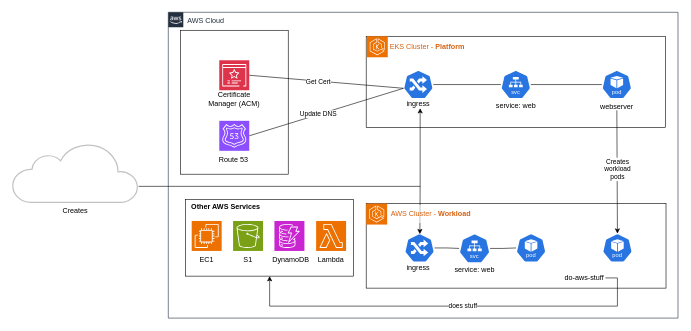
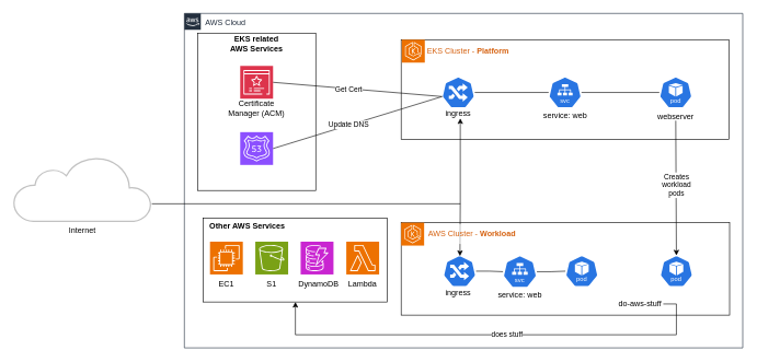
  <mxCell id="0" />
  <mxCell id="1" parent="0" />
  <mxCell id="2" value="AWS Cloud" style="points=[[0,0],[0.25,0],[0.5,0],[0.75,0],[1,0],[1,0.25],[1,0.5],[1,0.75],[1,1],[0.75,1],[0.5,1],[0.25,1],[0,1],[0,0.75],[0,0.5],[0,0.25]];outlineConnect=0;gradientColor=none;html=1;whiteSpace=wrap;fontSize=12;fontStyle=0;container=1;pointerEvents=0;collapsible=0;recursiveResize=0;shape=mxgraph.aws4.group;grIcon=mxgraph.aws4.group_aws_cloud_alt;strokeColor=#232F3E;fillColor=none;verticalAlign=top;align=left;spacingLeft=30;fontColor=#232F3E;dashed=0;" vertex="1" parent="1"><mxGeometry x="280" y="20" width="850" height="510" as="geometry" /></mxCell>
  <mxCell id="3" value="" style="rounded=0;whiteSpace=wrap;html=1;" vertex="1" parent="2"><mxGeometry x="330" y="319" width="500" height="141" as="geometry" /></mxCell>
  <mxCell id="4" value="" style="rounded=0;whiteSpace=wrap;html=1;" vertex="1" parent="2"><mxGeometry x="330" y="40" width="499" height="152" as="geometry" /></mxCell>
  <mxCell id="5" value="" style="sketch=0;points=[[0,0,0],[0.25,0,0],[0.5,0,0],[0.75,0,0],[1,0,0],[0,1,0],[0.25,1,0],[0.5,1,0],[0.75,1,0],[1,1,0],[0,0.25,0],[0,0.5,0],[0,0.75,0],[1,0.25,0],[1,0.5,0],[1,0.75,0]];outlineConnect=0;fontColor=#232F3E;fillColor=#ED7100;strokeColor=#ffffff;dashed=0;verticalLabelPosition=bottom;verticalAlign=top;align=center;html=1;fontSize=12;fontStyle=0;aspect=fixed;shape=mxgraph.aws4.resourceIcon;resIcon=mxgraph.aws4.eks;" vertex="1" parent="2"><mxGeometry x="331" y="40" width="35" height="35" as="geometry" /></mxCell>
  <mxCell id="6" value="&lt;font color=&quot;#d5600e&quot;&gt;EKS Cluster - &lt;b&gt;Platform&lt;/b&gt;&lt;/font&gt;" style="text;html=1;align=center;verticalAlign=middle;whiteSpace=wrap;rounded=0;" vertex="1" parent="2"><mxGeometry x="367" y="42.5" width="130" height="30" as="geometry" /></mxCell>
  <mxCell id="7" value="" style="aspect=fixed;sketch=0;html=1;dashed=0;whitespace=wrap;verticalLabelPosition=bottom;verticalAlign=top;fillColor=#2875E2;strokeColor=#ffffff;points=[[0.005,0.63,0],[0.1,0.2,0],[0.9,0.2,0],[0.5,0,0],[0.995,0.63,0],[0.72,0.99,0],[0.5,1,0],[0.28,0.99,0]];shape=mxgraph.kubernetes.icon2;prIcon=ing" vertex="1" parent="2"><mxGeometry x="392" y="96.5" width="50" height="48" as="geometry" /></mxCell>
  <mxCell id="8" style="rounded=0;orthogonalLoop=1;jettySize=auto;html=1;endArrow=none;endFill=0;" edge="1" parent="2" source="9" target="7"><mxGeometry relative="1" as="geometry" /></mxCell>
  <mxCell id="9" value="" style="aspect=fixed;sketch=0;html=1;dashed=0;whitespace=wrap;verticalLabelPosition=bottom;verticalAlign=top;fillColor=#2875E2;strokeColor=#ffffff;points=[[0.005,0.63,0],[0.1,0.2,0],[0.9,0.2,0],[0.5,0,0],[0.995,0.63,0],[0.72,0.99,0],[0.5,1,0],[0.28,0.99,0]];shape=mxgraph.kubernetes.icon2;kubernetesLabel=1;prIcon=svc" vertex="1" parent="2"><mxGeometry x="554.5" y="96.5" width="50" height="48" as="geometry" /></mxCell>
  <mxCell id="10" value="ingress" style="text;html=1;align=center;verticalAlign=middle;whiteSpace=wrap;rounded=0;" vertex="1" parent="2"><mxGeometry x="387" y="140" width="60" height="23.5" as="geometry" /></mxCell>
  <mxCell id="11" value="service: web" style="text;html=1;align=center;verticalAlign=middle;whiteSpace=wrap;rounded=0;" vertex="1" parent="2"><mxGeometry x="544.5" y="148.5" width="70" height="15" as="geometry" /></mxCell>
  <mxCell id="12" style="rounded=0;orthogonalLoop=1;jettySize=auto;html=1;endArrow=none;endFill=0;" edge="1" parent="2" source="13" target="9"><mxGeometry relative="1" as="geometry" /></mxCell>
  <mxCell id="13" value="" style="aspect=fixed;sketch=0;html=1;dashed=0;whitespace=wrap;verticalLabelPosition=bottom;verticalAlign=top;fillColor=#2875E2;strokeColor=#ffffff;points=[[0.005,0.63,0],[0.1,0.2,0],[0.9,0.2,0],[0.5,0,0],[0.995,0.63,0],[0.72,0.99,0],[0.5,1,0],[0.28,0.99,0]];shape=mxgraph.kubernetes.icon2;kubernetesLabel=1;prIcon=pod" vertex="1" parent="2"><mxGeometry x="723" y="96.5" width="50" height="48" as="geometry" /></mxCell>
  <mxCell id="14" value="webserver" style="text;html=1;align=center;verticalAlign=middle;whiteSpace=wrap;rounded=0;" vertex="1" parent="2"><mxGeometry x="723" y="152" width="50" height="11.5" as="geometry" /></mxCell>
  <mxCell id="15" style="rounded=0;orthogonalLoop=1;jettySize=auto;html=1;entryX=0.5;entryY=0;entryDx=0;entryDy=0;entryPerimeter=0;" edge="1" parent="2" source="14" target="18"><mxGeometry relative="1" as="geometry" /></mxCell>
  <mxCell id="16" value="Creates&lt;br&gt;workload&lt;br&gt;pods" style="edgeLabel;html=1;align=center;verticalAlign=middle;resizable=0;points=[];" vertex="1" connectable="0" parent="15"><mxGeometry x="0.151" y="4" relative="1" as="geometry"><mxPoint x="-4" y="-20" as="offset" /></mxGeometry></mxCell>
  <mxCell id="17" value="" style="sketch=0;points=[[0,0,0],[0.25,0,0],[0.5,0,0],[0.75,0,0],[1,0,0],[0,1,0],[0.25,1,0],[0.5,1,0],[0.75,1,0],[1,1,0],[0,0.25,0],[0,0.5,0],[0,0.75,0],[1,0.25,0],[1,0.5,0],[1,0.75,0]];outlineConnect=0;fontColor=#232F3E;fillColor=#ED7100;strokeColor=#ffffff;dashed=0;verticalLabelPosition=bottom;verticalAlign=top;align=center;html=1;fontSize=12;fontStyle=0;aspect=fixed;shape=mxgraph.aws4.resourceIcon;resIcon=mxgraph.aws4.eks;" vertex="1" parent="2"><mxGeometry x="330" y="319" width="35" height="35" as="geometry" /></mxCell>
  <mxCell id="18" value="" style="aspect=fixed;sketch=0;html=1;dashed=0;whitespace=wrap;verticalLabelPosition=bottom;verticalAlign=top;fillColor=#2875E2;strokeColor=#ffffff;points=[[0.005,0.63,0],[0.1,0.2,0],[0.9,0.2,0],[0.5,0,0],[0.995,0.63,0],[0.72,0.99,0],[0.5,1,0],[0.28,0.99,0]];shape=mxgraph.kubernetes.icon2;kubernetesLabel=1;prIcon=pod" vertex="1" parent="2"><mxGeometry x="724" y="369" width="50" height="48" as="geometry" /></mxCell>
  <mxCell id="19" style="edgeStyle=orthogonalEdgeStyle;rounded=0;orthogonalLoop=1;jettySize=auto;html=1;entryX=0.5;entryY=1;entryDx=0;entryDy=0;" edge="1" parent="2" source="21" target="29"><mxGeometry relative="1" as="geometry"><Array as="points"><mxPoint x="749" y="490" /><mxPoint x="169" y="490" /></Array></mxGeometry></mxCell>
  <mxCell id="20" value="does stuff" style="edgeLabel;html=1;align=center;verticalAlign=middle;resizable=0;points=[];" vertex="1" connectable="0" parent="19"><mxGeometry x="-0.064" y="-1" relative="1" as="geometry"><mxPoint as="offset" /></mxGeometry></mxCell>
  <mxCell id="21" value="do-aws-stuff" style="text;html=1;align=center;verticalAlign=middle;whiteSpace=wrap;rounded=0;" vertex="1" parent="2"><mxGeometry x="659" y="433.5" width="70" height="19" as="geometry" /></mxCell>
  <mxCell id="22" value="" style="aspect=fixed;sketch=0;html=1;dashed=0;whitespace=wrap;verticalLabelPosition=bottom;verticalAlign=top;fillColor=#2875E2;strokeColor=#ffffff;points=[[0.005,0.63,0],[0.1,0.2,0],[0.9,0.2,0],[0.5,0,0],[0.995,0.63,0],[0.72,0.99,0],[0.5,1,0],[0.28,0.99,0]];shape=mxgraph.kubernetes.icon2;kubernetesLabel=1;prIcon=pod" vertex="1" parent="2"><mxGeometry x="580" y="369" width="50" height="48" as="geometry" /></mxCell>
  <mxCell id="23" style="edgeStyle=orthogonalEdgeStyle;rounded=0;orthogonalLoop=1;jettySize=auto;html=1;endArrow=none;endFill=0;" edge="1" parent="2" source="24" target="26"><mxGeometry relative="1" as="geometry" /></mxCell>
  <mxCell id="24" value="" style="aspect=fixed;sketch=0;html=1;dashed=0;whitespace=wrap;verticalLabelPosition=bottom;verticalAlign=top;fillColor=#2875E2;strokeColor=#ffffff;points=[[0.005,0.63,0],[0.1,0.2,0],[0.9,0.2,0],[0.5,0,0],[0.995,0.63,0],[0.72,0.99,0],[0.5,1,0],[0.28,0.99,0]];shape=mxgraph.kubernetes.icon2;prIcon=ing" vertex="1" parent="2"><mxGeometry x="394" y="369" width="50" height="48" as="geometry" /></mxCell>
  <mxCell id="25" style="edgeStyle=orthogonalEdgeStyle;rounded=0;orthogonalLoop=1;jettySize=auto;html=1;endArrow=none;endFill=0;" edge="1" parent="2" source="26" target="22"><mxGeometry relative="1" as="geometry" /></mxCell>
  <mxCell id="26" value="" style="aspect=fixed;sketch=0;html=1;dashed=0;whitespace=wrap;verticalLabelPosition=bottom;verticalAlign=top;fillColor=#2875E2;strokeColor=#ffffff;points=[[0.005,0.63,0],[0.1,0.2,0],[0.9,0.2,0],[0.5,0,0],[0.995,0.63,0],[0.72,0.99,0],[0.5,1,0],[0.28,0.99,0]];shape=mxgraph.kubernetes.icon2;kubernetesLabel=1;prIcon=svc" vertex="1" parent="2"><mxGeometry x="485" y="369" width="51.56" height="49.5" as="geometry" /></mxCell>
  <mxCell id="27" value="ingress" style="text;html=1;align=center;verticalAlign=middle;whiteSpace=wrap;rounded=0;" vertex="1" parent="2"><mxGeometry x="387" y="418.5" width="60" height="17.5" as="geometry" /></mxCell>
  <mxCell id="28" value="service: web" style="text;html=1;align=center;verticalAlign=middle;whiteSpace=wrap;rounded=0;" vertex="1" parent="2"><mxGeometry x="475.78" y="421" width="70" height="15" as="geometry" /></mxCell>
  <mxCell id="29" value="" style="rounded=0;whiteSpace=wrap;html=1;" vertex="1" parent="2"><mxGeometry x="29" y="312" width="280" height="128" as="geometry" /></mxCell>
  <mxCell id="30" value="" style="sketch=0;points=[[0,0,0],[0.25,0,0],[0.5,0,0],[0.75,0,0],[1,0,0],[0,1,0],[0.25,1,0],[0.5,1,0],[0.75,1,0],[1,1,0],[0,0.25,0],[0,0.5,0],[0,0.75,0],[1,0.25,0],[1,0.5,0],[1,0.75,0]];outlineConnect=0;fontColor=#232F3E;fillColor=#ED7100;strokeColor=#ffffff;dashed=0;verticalLabelPosition=bottom;verticalAlign=top;align=center;html=1;fontSize=12;fontStyle=0;aspect=fixed;shape=mxgraph.aws4.resourceIcon;resIcon=mxgraph.aws4.ec2;" vertex="1" parent="2"><mxGeometry x="39" y="348" width="50" height="50" as="geometry" /></mxCell>
  <mxCell id="31" value="" style="sketch=0;points=[[0,0,0],[0.25,0,0],[0.5,0,0],[0.75,0,0],[1,0,0],[0,1,0],[0.25,1,0],[0.5,1,0],[0.75,1,0],[1,1,0],[0,0.25,0],[0,0.5,0],[0,0.75,0],[1,0.25,0],[1,0.5,0],[1,0.75,0]];outlineConnect=0;fontColor=#232F3E;fillColor=#7AA116;strokeColor=#ffffff;dashed=0;verticalLabelPosition=bottom;verticalAlign=top;align=center;html=1;fontSize=12;fontStyle=0;aspect=fixed;shape=mxgraph.aws4.resourceIcon;resIcon=mxgraph.aws4.s3;" vertex="1" parent="2"><mxGeometry x="108" y="348" width="50" height="50" as="geometry" /></mxCell>
  <mxCell id="32" value="" style="sketch=0;points=[[0,0,0],[0.25,0,0],[0.5,0,0],[0.75,0,0],[1,0,0],[0,1,0],[0.25,1,0],[0.5,1,0],[0.75,1,0],[1,1,0],[0,0.25,0],[0,0.5,0],[0,0.75,0],[1,0.25,0],[1,0.5,0],[1,0.75,0]];outlineConnect=0;fontColor=#232F3E;fillColor=#ED7100;strokeColor=#ffffff;dashed=0;verticalLabelPosition=bottom;verticalAlign=top;align=center;html=1;fontSize=12;fontStyle=0;aspect=fixed;shape=mxgraph.aws4.resourceIcon;resIcon=mxgraph.aws4.lambda;" vertex="1" parent="2"><mxGeometry x="246.5" y="348" width="50" height="50" as="geometry" /></mxCell>
  <mxCell id="33" value="" style="sketch=0;points=[[0,0,0],[0.25,0,0],[0.5,0,0],[0.75,0,0],[1,0,0],[0,1,0],[0.25,1,0],[0.5,1,0],[0.75,1,0],[1,1,0],[0,0.25,0],[0,0.5,0],[0,0.75,0],[1,0.25,0],[1,0.5,0],[1,0.75,0]];outlineConnect=0;fontColor=#232F3E;fillColor=#C925D1;strokeColor=#ffffff;dashed=0;verticalLabelPosition=bottom;verticalAlign=top;align=center;html=1;fontSize=12;fontStyle=0;aspect=fixed;shape=mxgraph.aws4.resourceIcon;resIcon=mxgraph.aws4.dynamodb;" vertex="1" parent="2"><mxGeometry x="177" y="348" width="50" height="50" as="geometry" /></mxCell>
  <mxCell id="34" value="&lt;b&gt;Other AWS Services&lt;/b&gt;" style="text;html=1;align=center;verticalAlign=middle;whiteSpace=wrap;rounded=0;" vertex="1" parent="2"><mxGeometry x="30" y="310" width="132" height="30" as="geometry" /></mxCell>
  <mxCell id="35" value="EC1" style="text;html=1;align=center;verticalAlign=middle;whiteSpace=wrap;rounded=0;" vertex="1" parent="2"><mxGeometry x="34" y="398" width="60" height="30" as="geometry" /></mxCell>
  <mxCell id="36" value="S1" style="text;html=1;align=center;verticalAlign=middle;whiteSpace=wrap;rounded=0;" vertex="1" parent="2"><mxGeometry x="113.25" y="398" width="39.5" height="30" as="geometry" /></mxCell>
  <mxCell id="37" value="Lambda" style="text;html=1;align=center;verticalAlign=middle;whiteSpace=wrap;rounded=0;" vertex="1" parent="2"><mxGeometry x="241" y="398" width="61" height="30" as="geometry" /></mxCell>
  <mxCell id="38" value="DynamoDB" style="text;html=1;align=center;verticalAlign=middle;whiteSpace=wrap;rounded=0;" vertex="1" parent="2"><mxGeometry x="162" y="398" width="85" height="30" as="geometry" /></mxCell>
  <mxCell id="39" value="" style="endArrow=classic;html=1;rounded=0;" edge="1" parent="2"><mxGeometry width="50" height="50" relative="1" as="geometry"><mxPoint x="420" y="290" as="sourcePoint" /><mxPoint x="419.5" y="370" as="targetPoint" /></mxGeometry></mxCell>
  <mxCell id="40" value="&lt;font color=&quot;#d5600e&quot;&gt;AWS Cluster - &lt;b&gt;Workload&lt;/b&gt;&lt;/font&gt;" style="text;html=1;align=center;verticalAlign=middle;whiteSpace=wrap;rounded=0;fillColor=default;fillStyle=solid;opacity=60;" vertex="1" parent="2"><mxGeometry x="366" y="321.5" width="144" height="30" as="geometry" /></mxCell>
  <mxCell id="41" value="" style="rounded=0;whiteSpace=wrap;html=1;" vertex="1" parent="1"><mxGeometry x="300" y="50" width="180" height="240" as="geometry" /></mxCell>
+ <mxCell id="42" value="&lt;b&gt;EKS related&lt;/b&gt;&lt;div&gt;&lt;b&gt;AWS Services&lt;/b&gt;&lt;/div&gt;" style="text;html=1;align=center;verticalAlign=middle;whiteSpace=wrap;rounded=0;" vertex="1" parent="1"><mxGeometry x="300" y="51" width="180" height="30" as="geometry" /></mxCell>
  <mxCell id="43" value="" style="sketch=0;points=[[0,0,0],[0.25,0,0],[0.5,0,0],[0.75,0,0],[1,0,0],[0,1,0],[0.25,1,0],[0.5,1,0],[0.75,1,0],[1,1,0],[0,0.25,0],[0,0.5,0],[0,0.75,0],[1,0.25,0],[1,0.5,0],[1,0.75,0]];outlineConnect=0;fontColor=#232F3E;fillColor=#DD344C;strokeColor=#ffffff;dashed=0;verticalLabelPosition=bottom;verticalAlign=top;align=center;html=1;fontSize=12;fontStyle=0;aspect=fixed;shape=mxgraph.aws4.resourceIcon;resIcon=mxgraph.aws4.certificate_manager_3;" vertex="1" parent="1"><mxGeometry x="365" y="100" width="50" height="50" as="geometry" /></mxCell>
  <mxCell id="44" value="Certificate Manager (ACM)" style="text;html=1;align=center;verticalAlign=middle;whiteSpace=wrap;rounded=0;" vertex="1" parent="1"><mxGeometry x="340" y="150" width="100" height="30" as="geometry" /></mxCell>
  <mxCell id="45" value="" style="sketch=0;points=[[0,0,0],[0.25,0,0],[0.5,0,0],[0.75,0,0],[1,0,0],[0,1,0],[0.25,1,0],[0.5,1,0],[0.75,1,0],[1,1,0],[0,0.25,0],[0,0.5,0],[0,0.75,0],[1,0.25,0],[1,0.5,0],[1,0.75,0]];outlineConnect=0;fontColor=#232F3E;fillColor=#8C4FFF;strokeColor=#ffffff;dashed=0;verticalLabelPosition=bottom;verticalAlign=top;align=center;html=1;fontSize=12;fontStyle=0;aspect=fixed;shape=mxgraph.aws4.resourceIcon;resIcon=mxgraph.aws4.route_53;" vertex="1" parent="1"><mxGeometry x="365" y="201" width="50" height="50" as="geometry" /></mxCell>
- <mxCell id="46" value="Route 53" style="text;html=1;align=center;verticalAlign=middle;whiteSpace=wrap;rounded=0;" vertex="1" parent="1"><mxGeometry x="344.5" y="251" width="87.5" height="30" as="geometry" /></mxCell>
  <mxCell id="47" style="edgeStyle=orthogonalEdgeStyle;rounded=0;orthogonalLoop=1;jettySize=auto;html=1;exitX=1.002;exitY=0.73;exitDx=0;exitDy=0;exitPerimeter=0;" edge="1" parent="1" source="48"><mxGeometry relative="1" as="geometry"><mxPoint x="230" y="307.067" as="sourcePoint" /><mxPoint x="700" y="180" as="targetPoint" /><Array as="points"><mxPoint x="700" y="310" /></Array></mxGeometry></mxCell>
  <mxCell id="48" value="" style="html=1;verticalLabelPosition=bottom;align=center;labelBackgroundColor=#ffffff;verticalAlign=top;strokeWidth=2;strokeColor=#C2C2C2;shadow=0;dashed=0;shape=mxgraph.ios7.icons.cloud;" vertex="1" parent="1"><mxGeometry x="20" y="238" width="210" height="99" as="geometry" /></mxCell>
- <mxCell id="49" value="Creates" style="text;html=1;align=center;verticalAlign=middle;whiteSpace=wrap;rounded=0;" vertex="1" parent="1"><mxGeometry x="95" y="337" width="60" height="30" as="geometry" /></mxCell>
+ <mxCell id="49" value="Internet" style="text;html=1;align=center;verticalAlign=middle;whiteSpace=wrap;rounded=0;" vertex="1" parent="1"><mxGeometry x="95" y="337" width="60" height="30" as="geometry" /></mxCell>
  <mxCell id="50" style="rounded=0;orthogonalLoop=1;jettySize=auto;html=1;entryX=1;entryY=0.5;entryDx=0;entryDy=0;entryPerimeter=0;endArrow=none;endFill=0;exitX=0.005;exitY=0.63;exitDx=0;exitDy=0;exitPerimeter=0;" edge="1" parent="1" source="7" target="43"><mxGeometry relative="1" as="geometry"><mxPoint x="745" y="153.16" as="sourcePoint" /></mxGeometry></mxCell>
  <mxCell id="51" value="Get Cert" style="edgeLabel;html=1;align=center;verticalAlign=middle;resizable=0;points=[];" vertex="1" connectable="0" parent="50"><mxGeometry x="-0.166" relative="1" as="geometry"><mxPoint x="-35" y="-2" as="offset" /></mxGeometry></mxCell>
  <mxCell id="52" style="rounded=0;orthogonalLoop=1;jettySize=auto;html=1;entryX=1;entryY=0.5;entryDx=0;entryDy=0;entryPerimeter=0;endArrow=none;endFill=0;exitX=0.005;exitY=0.63;exitDx=0;exitDy=0;exitPerimeter=0;" edge="1" parent="1" source="7" target="45"><mxGeometry relative="1" as="geometry"><mxPoint x="745" y="157.2" as="sourcePoint" /></mxGeometry></mxCell>
  <mxCell id="53" value="Update DNS" style="edgeLabel;html=1;align=center;verticalAlign=middle;resizable=0;points=[];" vertex="1" connectable="0" parent="52"><mxGeometry x="0.06" relative="1" as="geometry"><mxPoint x="-6" y="1" as="offset" /></mxGeometry></mxCell>
